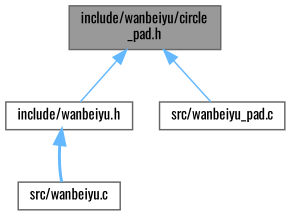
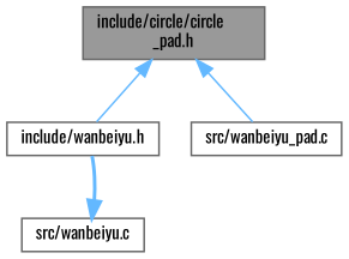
  digraph {
    fontname=Oswald
    node [color=grey40 fillcolor=white fontname=Oswald fontsize=10 shape=box style=filled]
    edge [color=steelblue1 dir=back fontname=Oswald fontsize=10 labelfontname=Helvetica labelfontsize=10 style=solid]
-   n1 [color=gray40 fillcolor=grey60 fontcolor=black height=0.2 label="include/wanbeiyu/circle\l_pad.h" width=0.4]
+   n1 [color=gray40 fillcolor=grey60 fontcolor=black height=0.2 label="include/circle/circle\l_pad.h" width=0.4]
    n2 [height=0.2 label="include/wanbeiyu.h" width=0.4]
    n3 [height=0.2 label="src/wanbeiyu_pad.c" width=0.4]
    n4 [height=0.2 label="src/wanbeiyu.c" width=0.4]
    n1 -> n2
    n1 -> n3
-   n2 -> n4 [style=bold]
+   n4 -> n2 [style=bold]
  }
